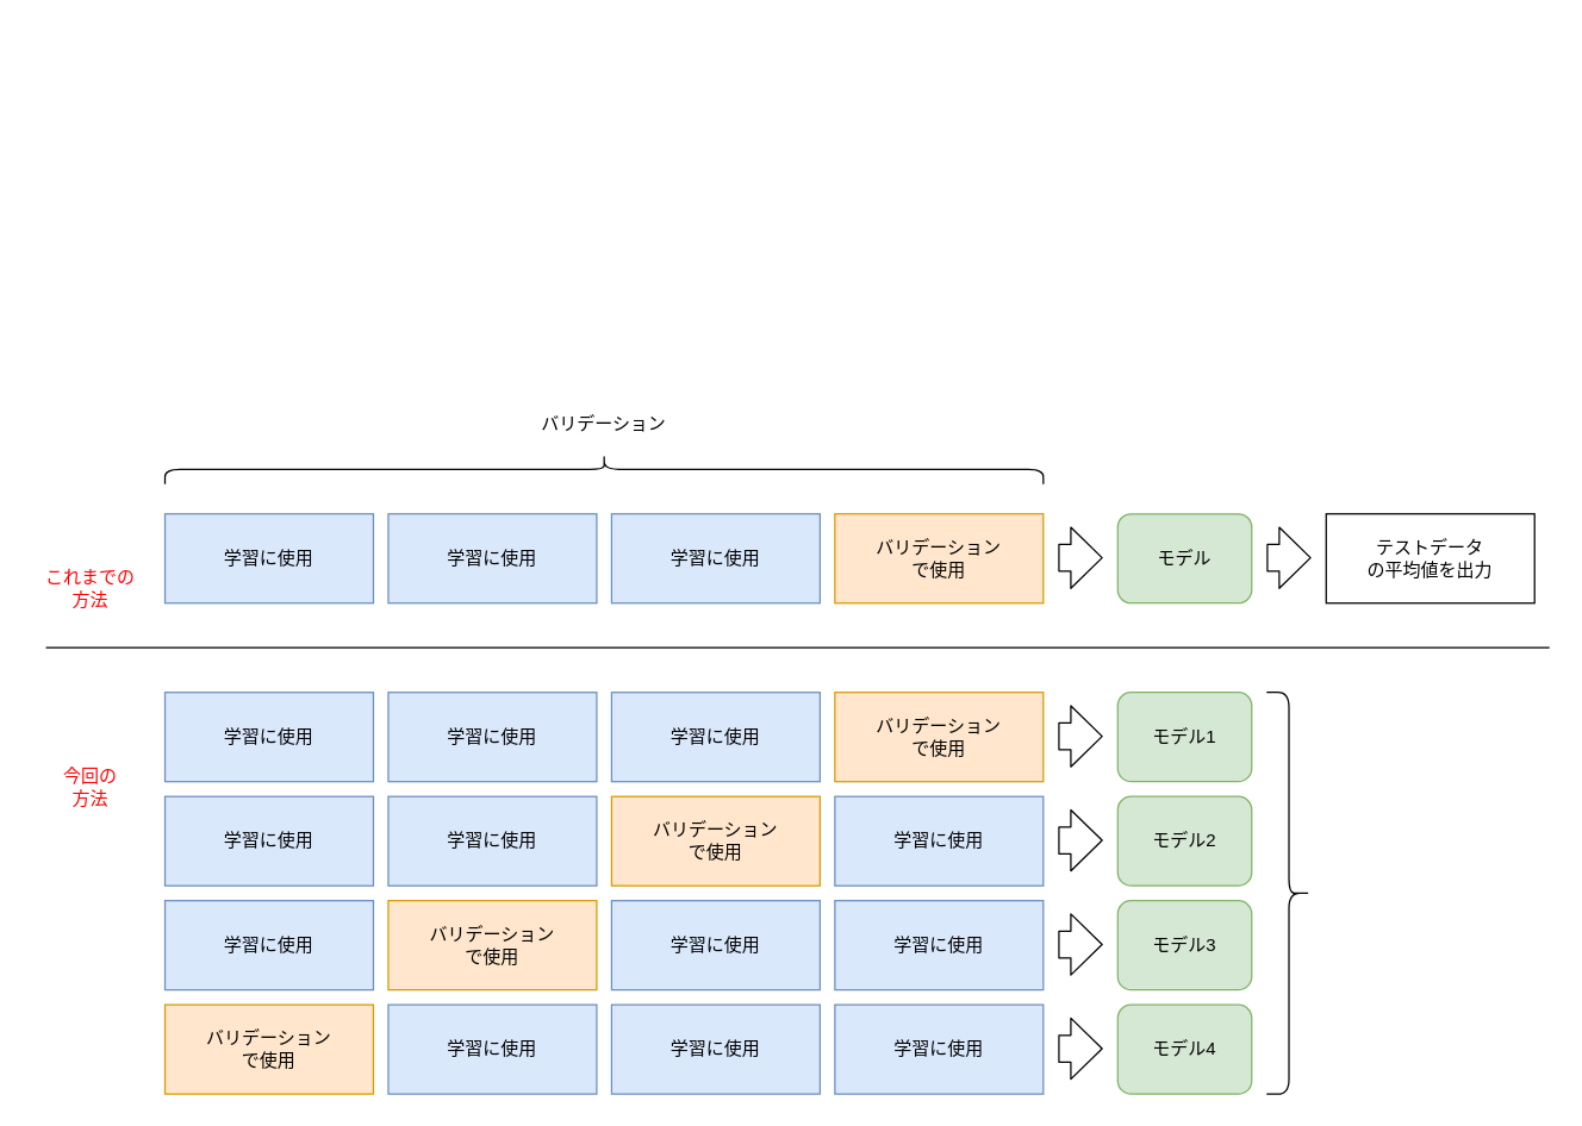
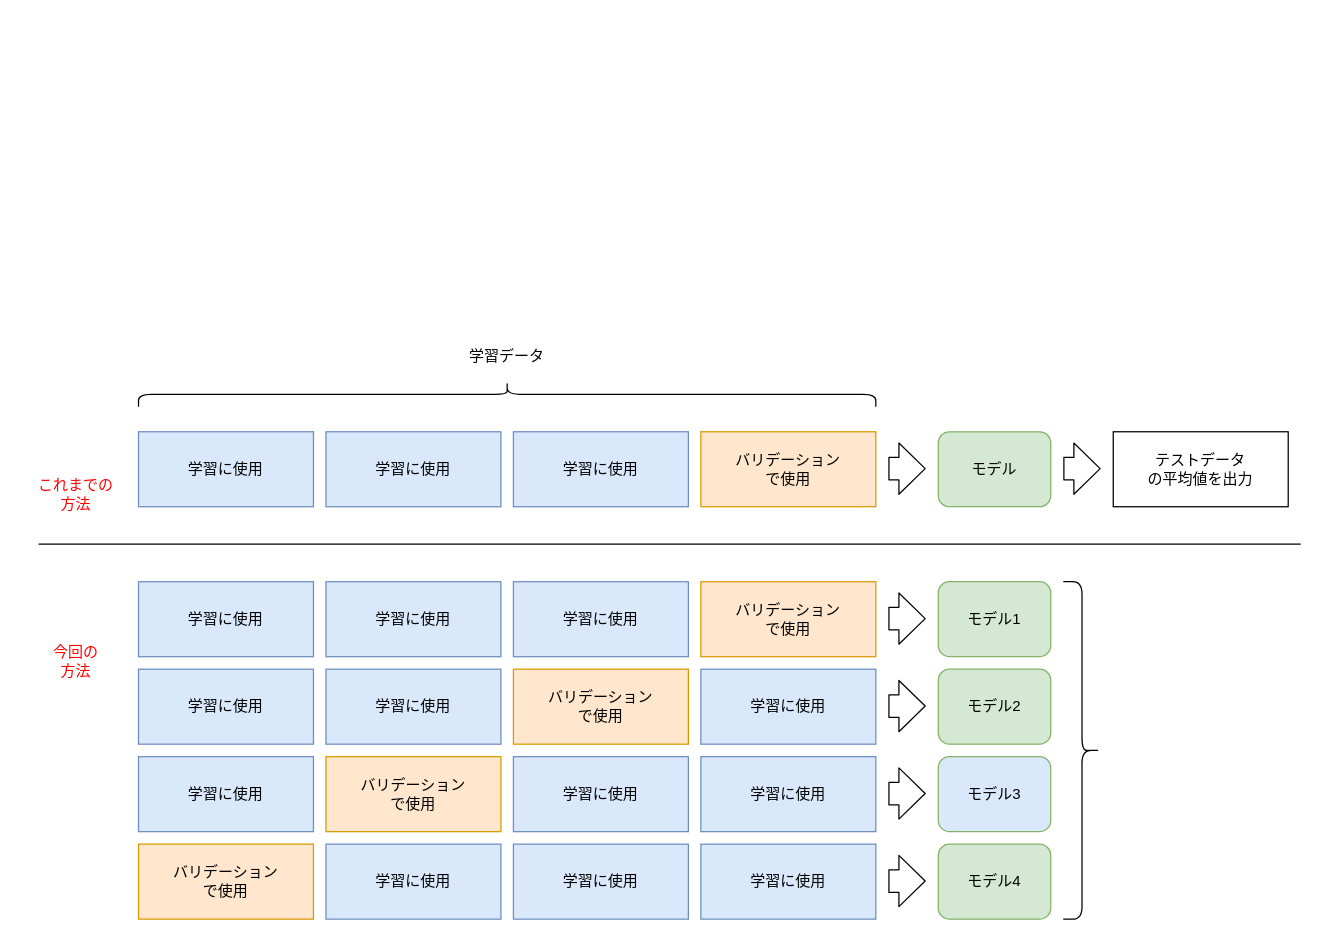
  <mxCell id="0" />
  <mxCell id="1" parent="0" />
  <mxCell id="2" value="&lt;span style=&quot;white-space: normal&quot;&gt;学習に使用&lt;/span&gt;" style="rounded=0;whiteSpace=wrap;html=1;fillColor=#dae8fc;strokeColor=#6c8ebf;" parent="1" vertex="1"><mxGeometry x="110" y="465" width="140" height="60" as="geometry" /></mxCell>
  <mxCell id="3" value="学習に使用" style="rounded=0;whiteSpace=wrap;html=1;fillColor=#dae8fc;strokeColor=#6c8ebf;" parent="1" vertex="1"><mxGeometry x="260" y="465" width="140" height="60" as="geometry" /></mxCell>
  <mxCell id="4" value="&lt;span style=&quot;white-space: normal&quot;&gt;学習に使用&lt;/span&gt;" style="rounded=0;whiteSpace=wrap;html=1;fillColor=#dae8fc;strokeColor=#6c8ebf;" parent="1" vertex="1"><mxGeometry x="410" y="465" width="140" height="60" as="geometry" /></mxCell>
  <mxCell id="5" value="&lt;span style=&quot;white-space: normal&quot;&gt;バリデーション&lt;/span&gt;&lt;br style=&quot;white-space: normal&quot;&gt;&lt;span style=&quot;white-space: normal&quot;&gt;で使用&lt;/span&gt;" style="rounded=0;whiteSpace=wrap;html=1;fillColor=#ffe6cc;strokeColor=#d79b00;" parent="1" vertex="1"><mxGeometry x="560" y="465" width="140" height="60" as="geometry" /></mxCell>
  <mxCell id="6" value="&lt;span style=&quot;white-space: normal&quot;&gt;学習に使用&lt;/span&gt;" style="rounded=0;whiteSpace=wrap;html=1;fillColor=#dae8fc;strokeColor=#6c8ebf;" parent="1" vertex="1"><mxGeometry x="110" y="535" width="140" height="60" as="geometry" /></mxCell>
  <mxCell id="7" value="学習に使用" style="rounded=0;whiteSpace=wrap;html=1;fillColor=#dae8fc;strokeColor=#6c8ebf;" parent="1" vertex="1"><mxGeometry x="260" y="535" width="140" height="60" as="geometry" /></mxCell>
  <mxCell id="8" value="&lt;span style=&quot;white-space: normal&quot;&gt;バリデーション&lt;/span&gt;&lt;br style=&quot;white-space: normal&quot;&gt;&lt;span style=&quot;white-space: normal&quot;&gt;で使用&lt;/span&gt;" style="rounded=0;whiteSpace=wrap;html=1;fillColor=#ffe6cc;strokeColor=#d79b00;" parent="1" vertex="1"><mxGeometry x="410" y="535" width="140" height="60" as="geometry" /></mxCell>
  <mxCell id="9" value="&lt;span style=&quot;white-space: normal&quot;&gt;学習に使用&lt;/span&gt;" style="rounded=0;whiteSpace=wrap;html=1;fillColor=#dae8fc;strokeColor=#6c8ebf;" parent="1" vertex="1"><mxGeometry x="560" y="535" width="140" height="60" as="geometry" /></mxCell>
  <mxCell id="10" value="&lt;span style=&quot;white-space: normal&quot;&gt;学習に使用&lt;/span&gt;" style="rounded=0;whiteSpace=wrap;html=1;fillColor=#dae8fc;strokeColor=#6c8ebf;" parent="1" vertex="1"><mxGeometry x="110" y="605" width="140" height="60" as="geometry" /></mxCell>
  <mxCell id="11" value="バリデーション&lt;br&gt;で使用" style="rounded=0;whiteSpace=wrap;html=1;fillColor=#ffe6cc;strokeColor=#d79b00;" parent="1" vertex="1"><mxGeometry x="260" y="605" width="140" height="60" as="geometry" /></mxCell>
  <mxCell id="12" value="&lt;span style=&quot;white-space: normal&quot;&gt;学習に使用&lt;/span&gt;" style="rounded=0;whiteSpace=wrap;html=1;fillColor=#dae8fc;strokeColor=#6c8ebf;" parent="1" vertex="1"><mxGeometry x="410" y="605" width="140" height="60" as="geometry" /></mxCell>
  <mxCell id="13" value="&lt;span style=&quot;white-space: normal&quot;&gt;学習に使用&lt;/span&gt;" style="rounded=0;whiteSpace=wrap;html=1;fillColor=#dae8fc;strokeColor=#6c8ebf;" parent="1" vertex="1"><mxGeometry x="560" y="605" width="140" height="60" as="geometry" /></mxCell>
  <mxCell id="14" value="バリデーション&lt;br&gt;で使用" style="rounded=0;whiteSpace=wrap;html=1;fillColor=#ffe6cc;strokeColor=#d79b00;" parent="1" vertex="1"><mxGeometry x="110" y="675" width="140" height="60" as="geometry" /></mxCell>
  <mxCell id="15" value="学習に使用" style="rounded=0;whiteSpace=wrap;html=1;fillColor=#dae8fc;strokeColor=#6c8ebf;" parent="1" vertex="1"><mxGeometry x="260" y="675" width="140" height="60" as="geometry" /></mxCell>
  <mxCell id="16" value="&lt;span style=&quot;white-space: normal&quot;&gt;学習に使用&lt;/span&gt;" style="rounded=0;whiteSpace=wrap;html=1;fillColor=#dae8fc;strokeColor=#6c8ebf;" parent="1" vertex="1"><mxGeometry x="410" y="675" width="140" height="60" as="geometry" /></mxCell>
  <mxCell id="17" value="&lt;span style=&quot;white-space: normal&quot;&gt;学習に使用&lt;/span&gt;" style="rounded=0;whiteSpace=wrap;html=1;fillColor=#dae8fc;strokeColor=#6c8ebf;" parent="1" vertex="1"><mxGeometry x="560" y="675" width="140" height="60" as="geometry" /></mxCell>
  <mxCell id="18" value="&lt;span style=&quot;white-space: normal&quot;&gt;学習に使用&lt;/span&gt;" style="rounded=0;whiteSpace=wrap;html=1;fillColor=#dae8fc;strokeColor=#6c8ebf;" parent="1" vertex="1"><mxGeometry x="110" y="345" width="140" height="60" as="geometry" /></mxCell>
  <mxCell id="19" value="学習に使用" style="rounded=0;whiteSpace=wrap;html=1;fillColor=#dae8fc;strokeColor=#6c8ebf;" parent="1" vertex="1"><mxGeometry x="260" y="345" width="140" height="60" as="geometry" /></mxCell>
  <mxCell id="20" value="&lt;span style=&quot;white-space: normal&quot;&gt;学習に使用&lt;/span&gt;" style="rounded=0;whiteSpace=wrap;html=1;fillColor=#dae8fc;strokeColor=#6c8ebf;" parent="1" vertex="1"><mxGeometry x="410" y="345" width="140" height="60" as="geometry" /></mxCell>
  <mxCell id="21" value="&lt;span style=&quot;white-space: normal&quot;&gt;バリデーション&lt;/span&gt;&lt;br style=&quot;white-space: normal&quot;&gt;&lt;span style=&quot;white-space: normal&quot;&gt;で使用&lt;/span&gt;" style="rounded=0;whiteSpace=wrap;html=1;fillColor=#ffe6cc;strokeColor=#d79b00;" parent="1" vertex="1"><mxGeometry x="560" y="345" width="140" height="60" as="geometry" /></mxCell>
  <mxCell id="22" value="" style="endArrow=none;html=1;" parent="1" edge="1"><mxGeometry width="50" height="50" relative="1" as="geometry"><mxPoint x="30" y="435" as="sourcePoint" /><mxPoint x="1040" y="435" as="targetPoint" /></mxGeometry></mxCell>
  <mxCell id="23" value="これまでの&lt;br&gt;方法" style="text;html=1;strokeColor=none;fillColor=none;align=center;verticalAlign=middle;whiteSpace=wrap;rounded=0;fontColor=#FF0000;" parent="1" vertex="1"><mxGeometry x="20" y="375" width="80" height="40" as="geometry" /></mxCell>
  <mxCell id="24" value="今回の&lt;br&gt;方法" style="text;html=1;strokeColor=none;fillColor=none;align=center;verticalAlign=middle;whiteSpace=wrap;rounded=0;fontColor=#FF0000;" parent="1" vertex="1"><mxGeometry x="20" y="505" width="80" height="47" as="geometry" /></mxCell>
  <mxCell id="25" value="" style="shape=curlyBracket;whiteSpace=wrap;html=1;rounded=1;fontColor=#FF0000;rotation=90;" parent="1" vertex="1"><mxGeometry x="395" y="20" width="20" height="590" as="geometry" /></mxCell>
- <mxCell id="26" value="バリデーション" style="text;html=1;strokeColor=none;fillColor=none;align=center;verticalAlign=middle;whiteSpace=wrap;rounded=0;fontColor=#000000;" parent="1" vertex="1"><mxGeometry x="350" y="275" width="110" height="20" as="geometry" /></mxCell>
+ <mxCell id="26" value="学習データ" style="text;html=1;strokeColor=none;fillColor=none;align=center;verticalAlign=middle;whiteSpace=wrap;rounded=0;fontColor=#000000;" parent="1" vertex="1"><mxGeometry x="350" y="275" width="110" height="20" as="geometry" /></mxCell>
  <mxCell id="27" value="" style="shape=flexArrow;endArrow=classic;html=1;fontColor=#000000;endWidth=22;endSize=6.67;width=18;" parent="1" edge="1"><mxGeometry width="50" height="50" relative="1" as="geometry"><mxPoint x="710" y="374.5" as="sourcePoint" /><mxPoint x="740" y="374.5" as="targetPoint" /></mxGeometry></mxCell>
  <mxCell id="28" value="モデル" style="rounded=1;whiteSpace=wrap;html=1;fillColor=#d5e8d4;strokeColor=#82b366;" parent="1" vertex="1"><mxGeometry x="750" y="345" width="90" height="60" as="geometry" /></mxCell>
  <mxCell id="29" value="" style="shape=flexArrow;endArrow=classic;html=1;fontColor=#000000;endWidth=22;endSize=6.67;width=18;" parent="1" edge="1"><mxGeometry width="50" height="50" relative="1" as="geometry"><mxPoint x="850" y="374.5" as="sourcePoint" /><mxPoint x="880" y="374.5" as="targetPoint" /></mxGeometry></mxCell>
  <mxCell id="30" value="" style="shape=flexArrow;endArrow=classic;html=1;fontColor=#000000;endWidth=22;endSize=6.67;width=18;" parent="1" edge="1"><mxGeometry width="50" height="50" relative="1" as="geometry"><mxPoint x="710" y="494.5" as="sourcePoint" /><mxPoint x="740" y="494.5" as="targetPoint" /></mxGeometry></mxCell>
  <mxCell id="31" value="モデル1" style="rounded=1;whiteSpace=wrap;html=1;fillColor=#d5e8d4;strokeColor=#82b366;" parent="1" vertex="1"><mxGeometry x="750" y="465" width="90" height="60" as="geometry" /></mxCell>
  <mxCell id="32" value="" style="shape=flexArrow;endArrow=classic;html=1;fontColor=#000000;endWidth=22;endSize=6.67;width=18;" parent="1" edge="1"><mxGeometry width="50" height="50" relative="1" as="geometry"><mxPoint x="710" y="564.5" as="sourcePoint" /><mxPoint x="740" y="564.5" as="targetPoint" /></mxGeometry></mxCell>
  <mxCell id="33" value="モデル2" style="rounded=1;whiteSpace=wrap;html=1;fillColor=#d5e8d4;strokeColor=#82b366;" parent="1" vertex="1"><mxGeometry x="750" y="535" width="90" height="60" as="geometry" /></mxCell>
  <mxCell id="34" value="" style="shape=flexArrow;endArrow=classic;html=1;fontColor=#000000;endWidth=22;endSize=6.67;width=18;" parent="1" edge="1"><mxGeometry width="50" height="50" relative="1" as="geometry"><mxPoint x="710" y="634.5" as="sourcePoint" /><mxPoint x="740" y="634.5" as="targetPoint" /></mxGeometry></mxCell>
- <mxCell id="35" value="モデル3" style="rounded=1;whiteSpace=wrap;html=1;fillColor=#d5e8d4;strokeColor=#82b366;" parent="1" vertex="1"><mxGeometry x="750" y="605" width="90" height="60" as="geometry" /></mxCell>
+ <mxCell id="35" value="モデル3" style="rounded=1;whiteSpace=wrap;html=1;fillColor=#dae8fc;strokeColor=#82b366;" parent="1" vertex="1"><mxGeometry x="750" y="605" width="90" height="60" as="geometry" /></mxCell>
  <mxCell id="36" value="" style="shape=flexArrow;endArrow=classic;html=1;fontColor=#000000;endWidth=22;endSize=6.67;width=18;" parent="1" edge="1"><mxGeometry width="50" height="50" relative="1" as="geometry"><mxPoint x="710" y="704.5" as="sourcePoint" /><mxPoint x="740" y="704.5" as="targetPoint" /></mxGeometry></mxCell>
  <mxCell id="37" value="モデル4" style="rounded=1;whiteSpace=wrap;html=1;fillColor=#d5e8d4;strokeColor=#82b366;" parent="1" vertex="1"><mxGeometry x="750" y="675" width="90" height="60" as="geometry" /></mxCell>
  <mxCell id="38" value="" style="shape=curlyBracket;whiteSpace=wrap;html=1;rounded=1;fontColor=#000000;rotation=-180;gradientColor=#ffffff;" parent="1" vertex="1"><mxGeometry x="850" y="465" width="30" height="270" as="geometry" /></mxCell>
  <mxCell id="39" value="テストデータ&lt;br&gt;の平均値を出力" style="rounded=0;whiteSpace=wrap;html=1;fontColor=#000000;" parent="1" vertex="1"><mxGeometry x="890" y="345" width="140" height="60" as="geometry" /></mxCell>
